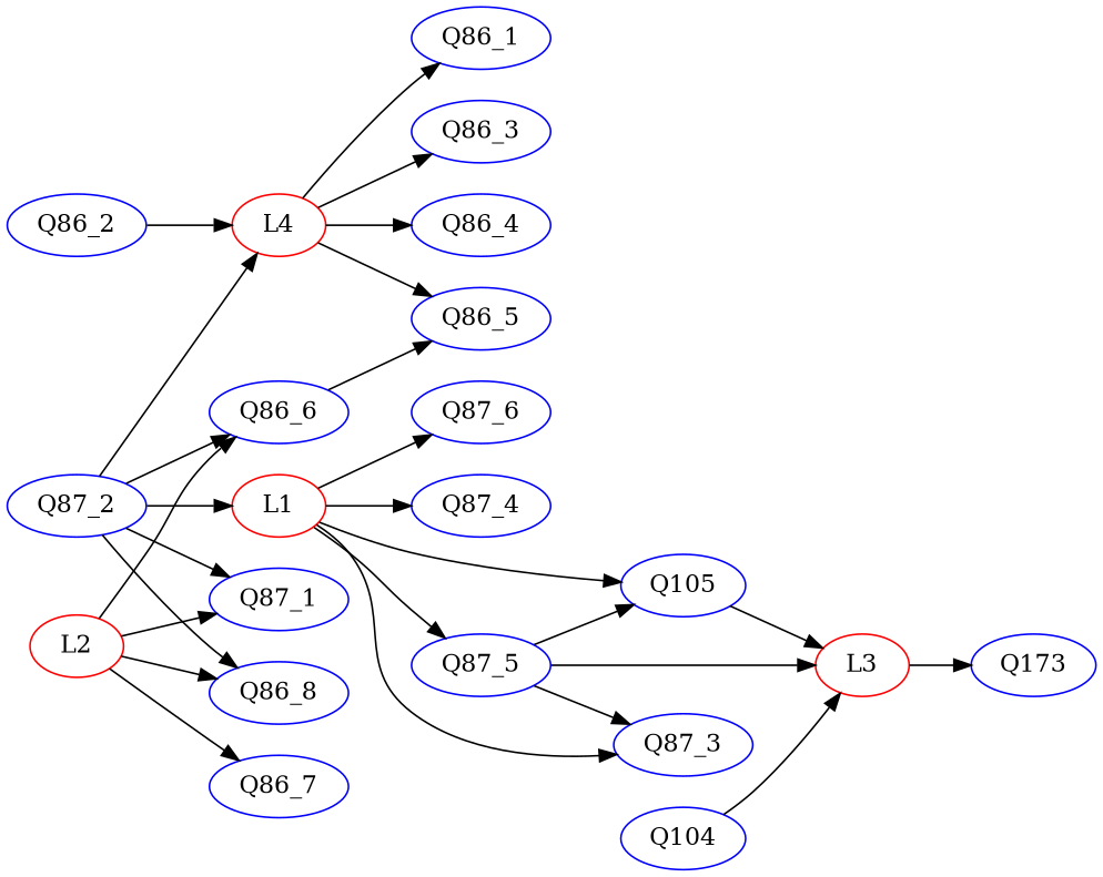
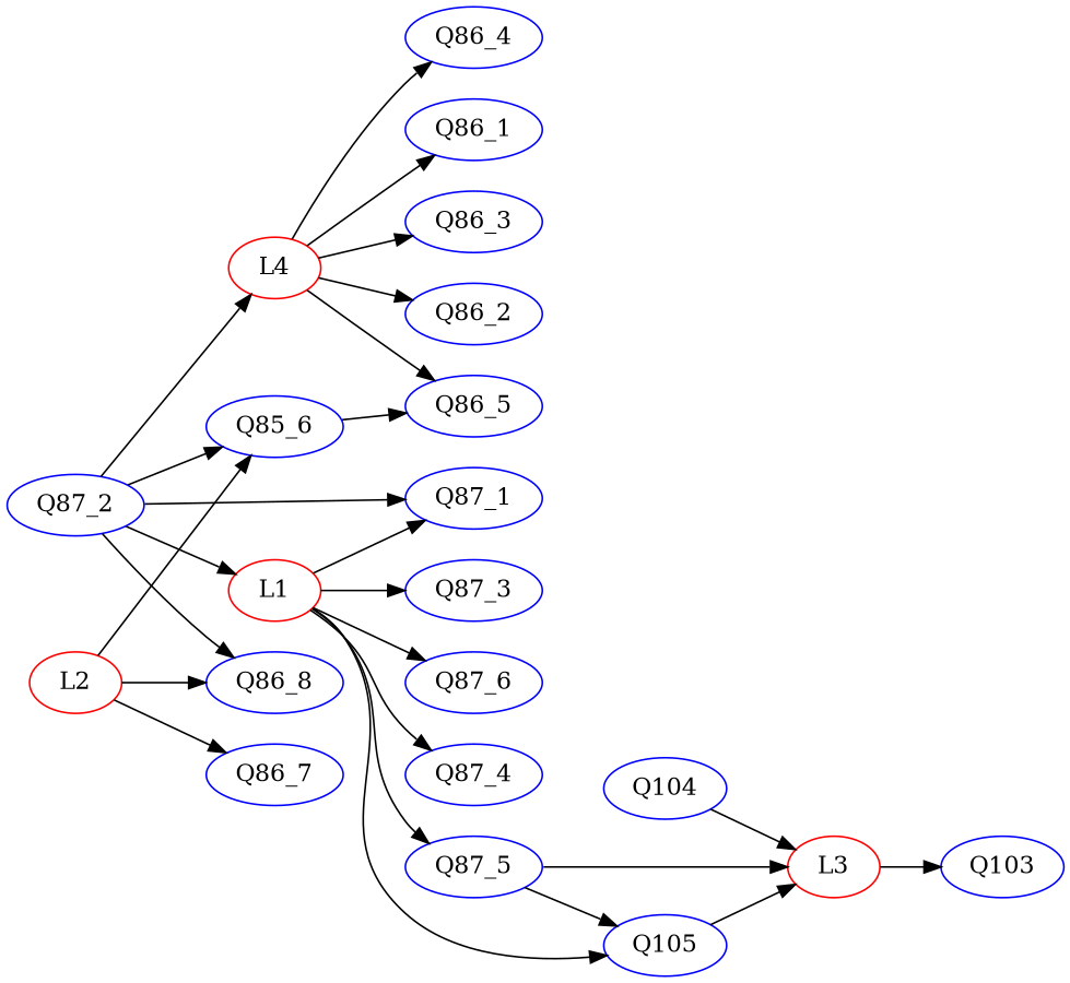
  digraph {
    rankdir=LR
    node [color=blue]
    edge [color=black]
    L4 [color=red]
    Q86_1
    Q86_3
    Q86_2
    Q86_5
    Q86_4
    L3 [color=red]
    Q104
-   Q103 [label=Q173]
-   Q86_6
+   Q103
+   Q86_6 [label=Q85_6]
    Q87_2
    Q87_1
    L2 [color=red]
    L1 [color=red]
    Q87_5
    Q87_3
    Q105
    Q87_6
    Q86_7
    Q86_8
    Q87_4
    subgraph sub_1 {
    }
    subgraph sub_2 {
      L4
      Q86_1
      Q86_3
      Q86_2
      Q86_5
      Q86_4
      L3
      Q104
      Q103
      Q86_6
      Q87_2
      Q87_1
      L2
      L1
      Q87_5
      Q87_3
      Q105
      Q87_6
      Q86_7
      Q86_8
      Q87_4
    }
    L4 -> Q86_1
    L4 -> Q86_3
-   Q86_2 -> L4
+   L4 -> Q86_2
    L4 -> Q86_5
    L4 -> Q86_4
    L3 -> Q103
    Q104 -> L3
    Q86_6 -> Q86_5
    Q87_2 -> L4
    Q87_2 -> Q86_6
    Q87_2 -> Q87_1
    Q87_2 -> L1
    Q87_2 -> Q86_8
    L2 -> Q86_6
-   L2 -> Q87_1
+   L1 -> Q87_1
    L2 -> Q86_7
    L2 -> Q86_8
    L1 -> Q87_5
    L1 -> Q87_3
    L1 -> Q105
    L1 -> Q87_6
    L1 -> Q87_4
    Q87_5 -> L3
-   Q87_5 -> Q87_3
    Q87_5 -> Q105
    Q105 -> L3
  }
